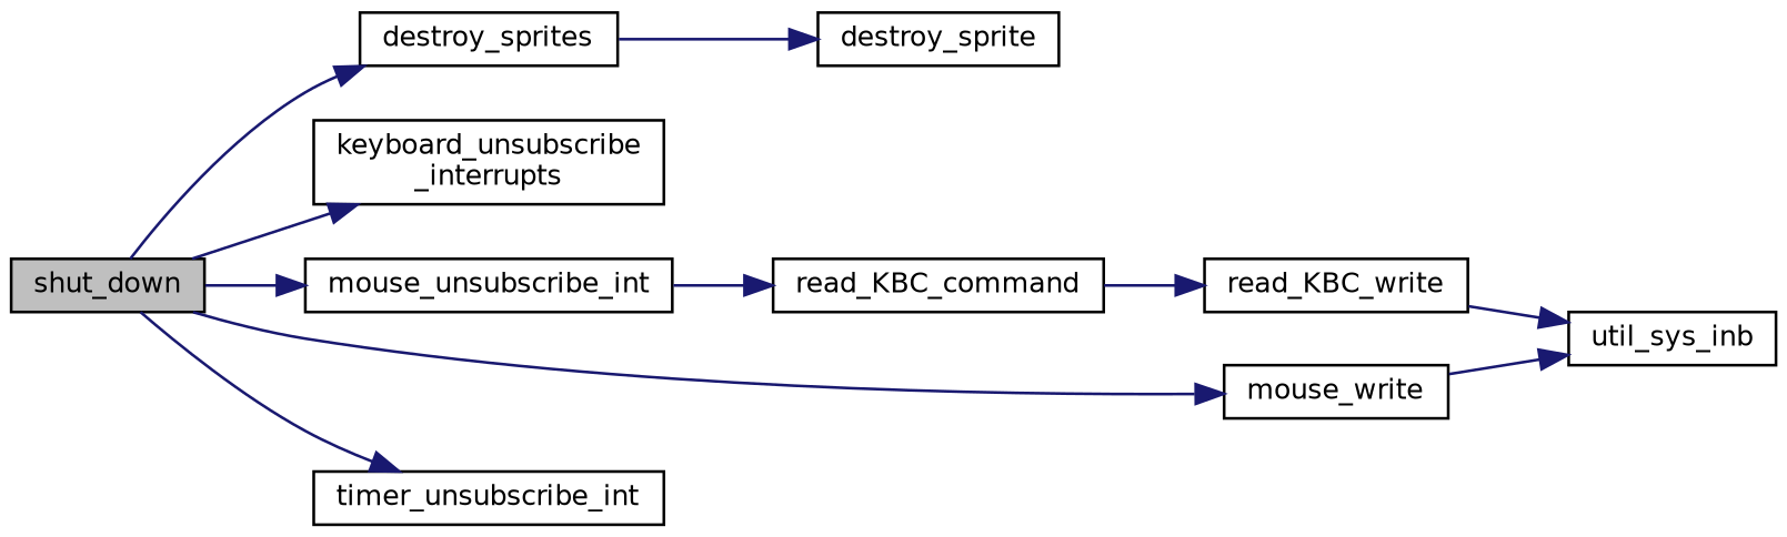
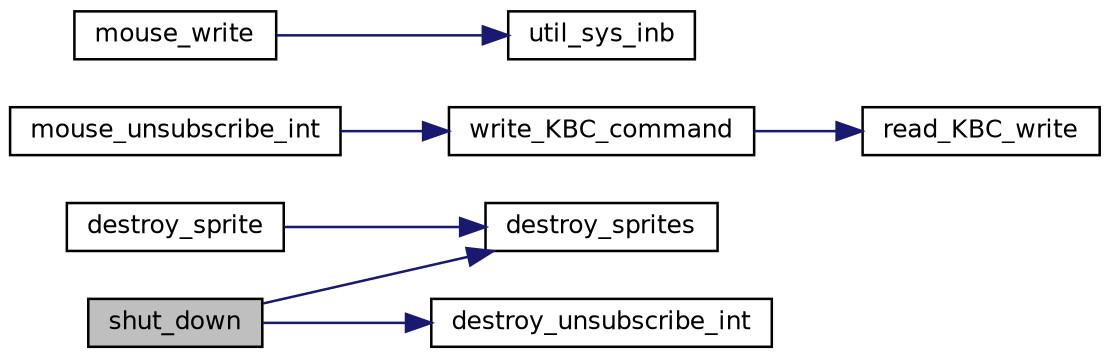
  digraph {
    rankdir=LR
    node [color=black fillcolor=white fontname=Helvetica fontsize=10 shape=record style=filled]
    edge [color=midnightblue fontname=Helvetica fontsize=10 labelfontname=Helvetica labelfontsize=10 style=solid]
    n1 [fillcolor=grey75 fontcolor=black height=0.2 label=shut_down width=0.4]
    n2 [height=0.2 label=destroy_sprites width=0.4]
-   n3 [height=0.2 label="keyboard_unsubscribe\l_interrupts" width=0.4]
    n4 [height=0.2 label=mouse_unsubscribe_int width=0.4]
    n5 [height=0.2 label=mouse_write width=0.4]
-   n6 [height=0.2 label=timer_unsubscribe_int width=0.4]
+   n6 [height=0.2 label=destroy_unsubscribe_int width=0.4]
    n7 [height=0.2 label=destroy_sprite width=0.4]
-   n8 [height=0.2 label=read_KBC_command width=0.4]
+   n8 [height=0.2 label=write_KBC_command width=0.4]
    n9 [height=0.2 label=util_sys_inb width=0.4]
    n10 [height=0.2 label=read_KBC_write width=0.4]
    n1 -> n2
-   n1 -> n3
-   n1 -> n4
-   n1 -> n5
    n1 -> n6
-   n2 -> n7
+   n7 -> n2
    n4 -> n8
    n5 -> n9
    n8 -> n10
-   n10 -> n9
  }
